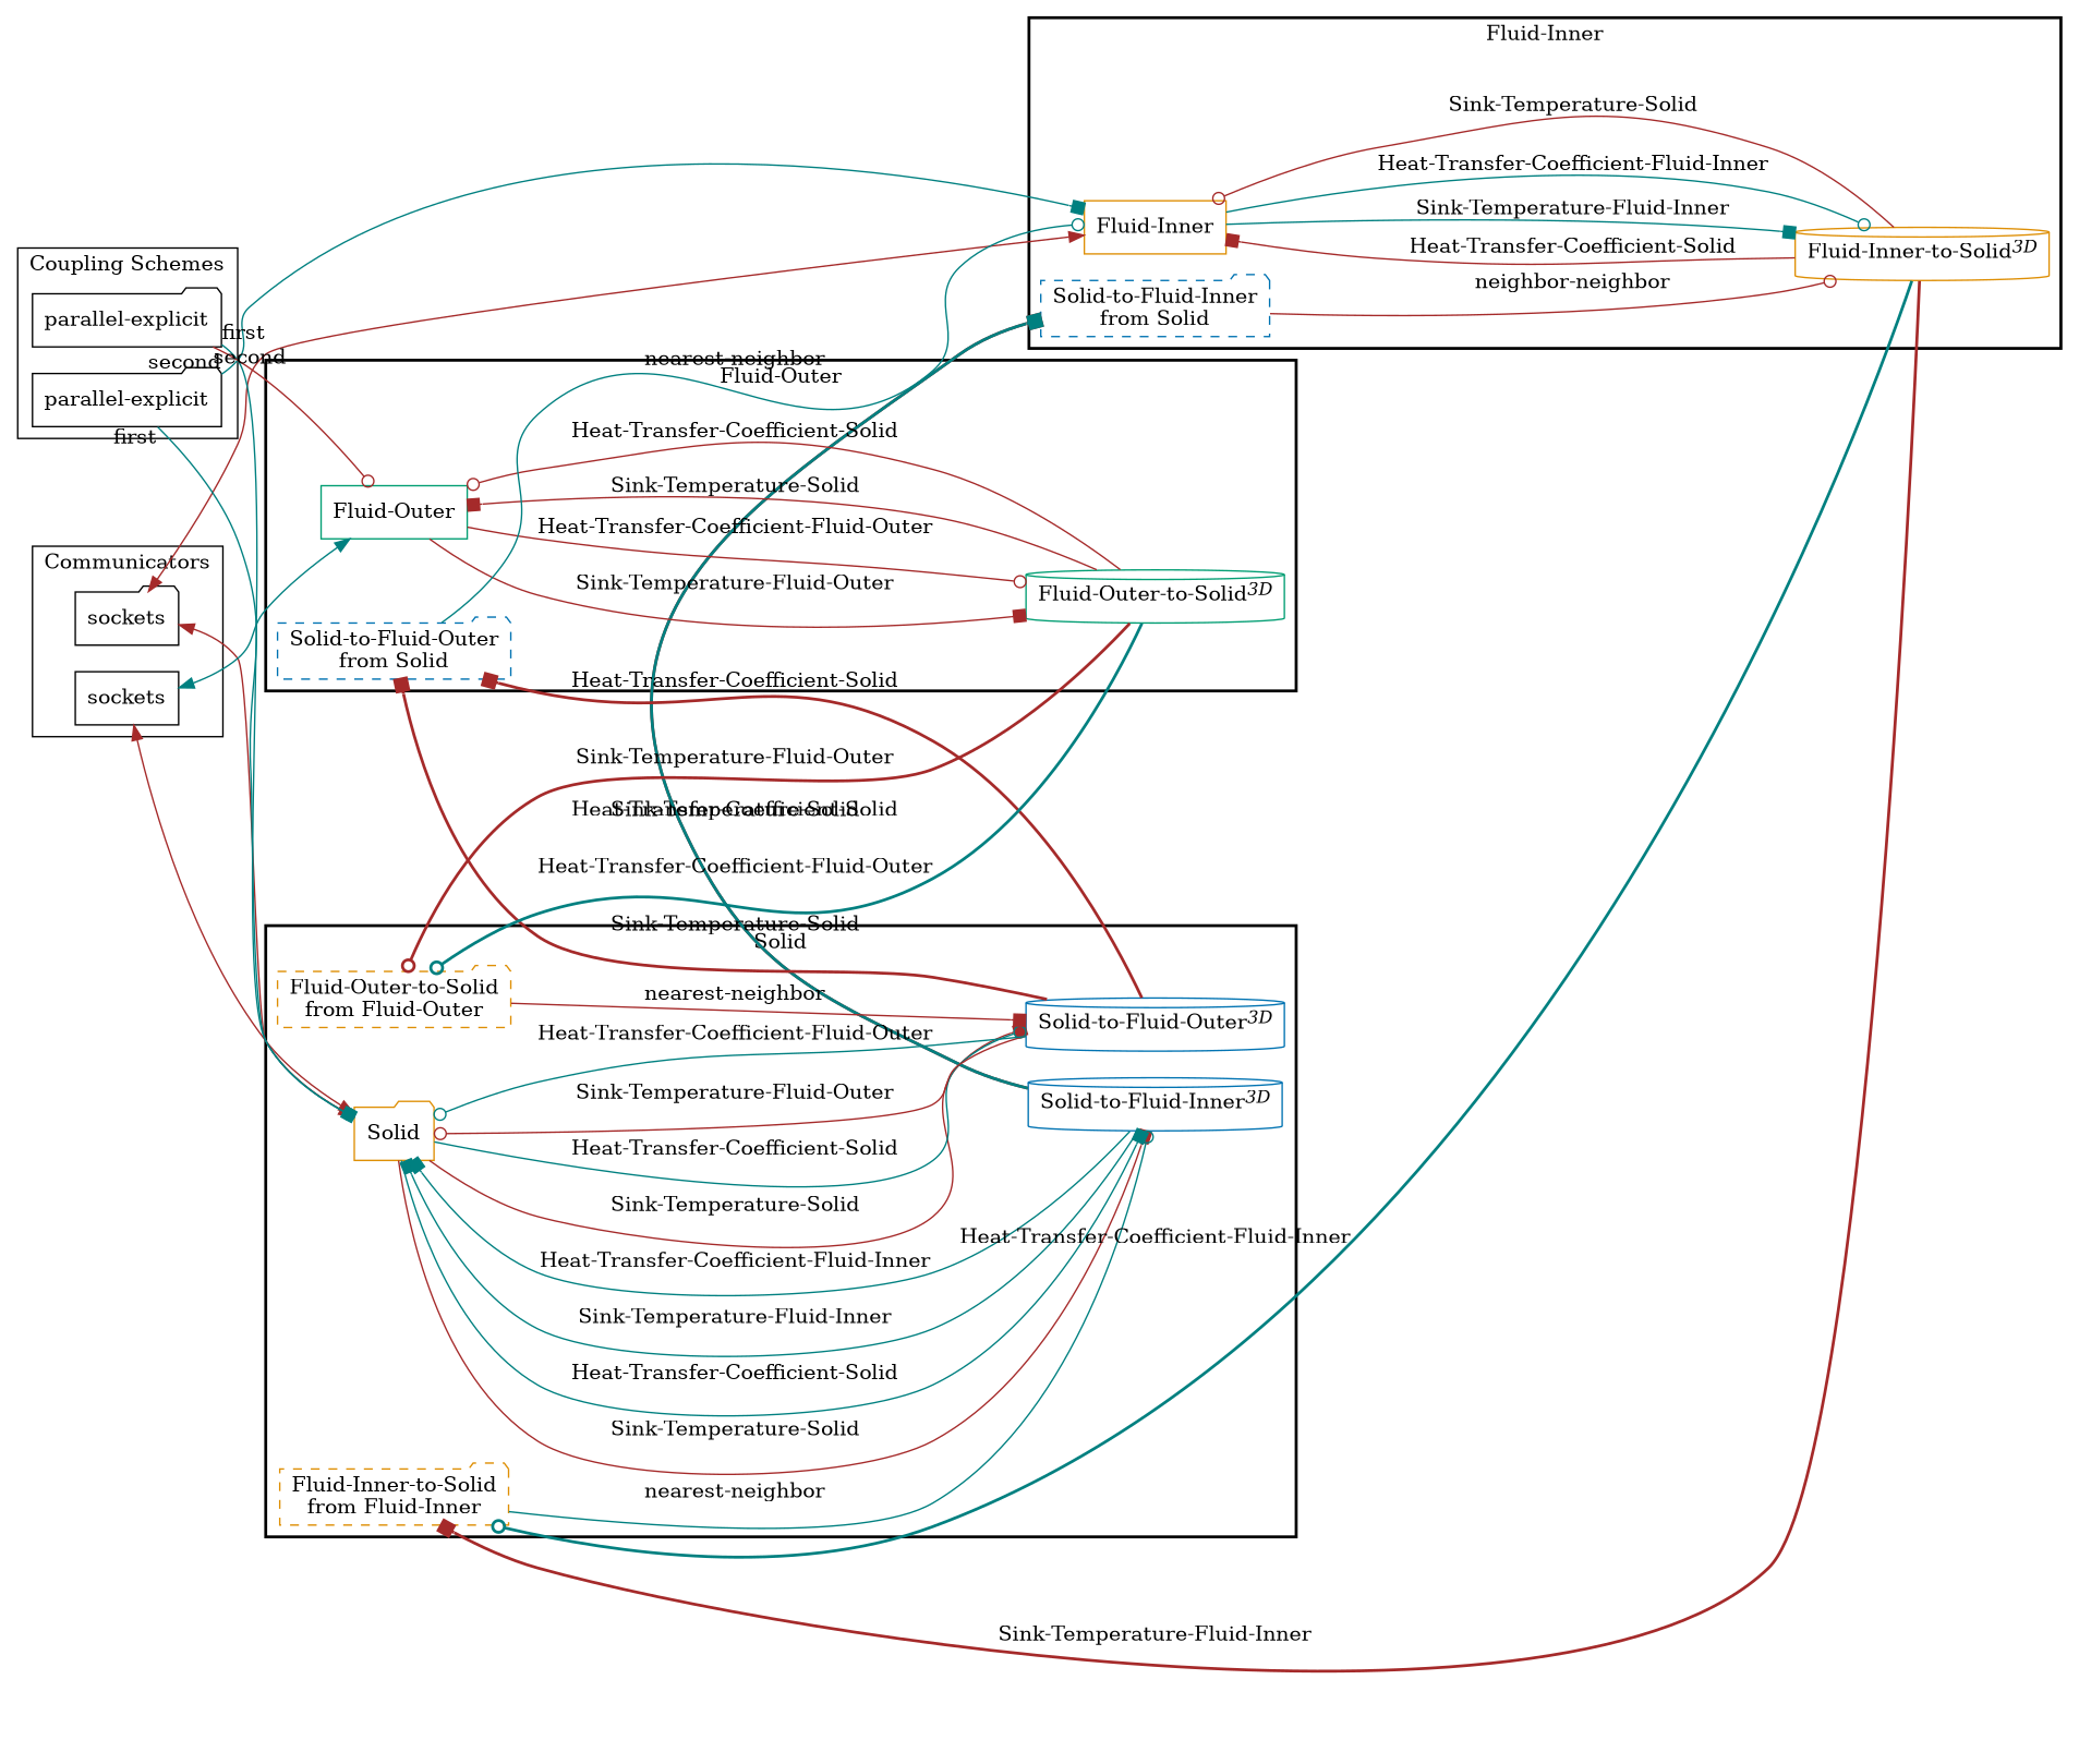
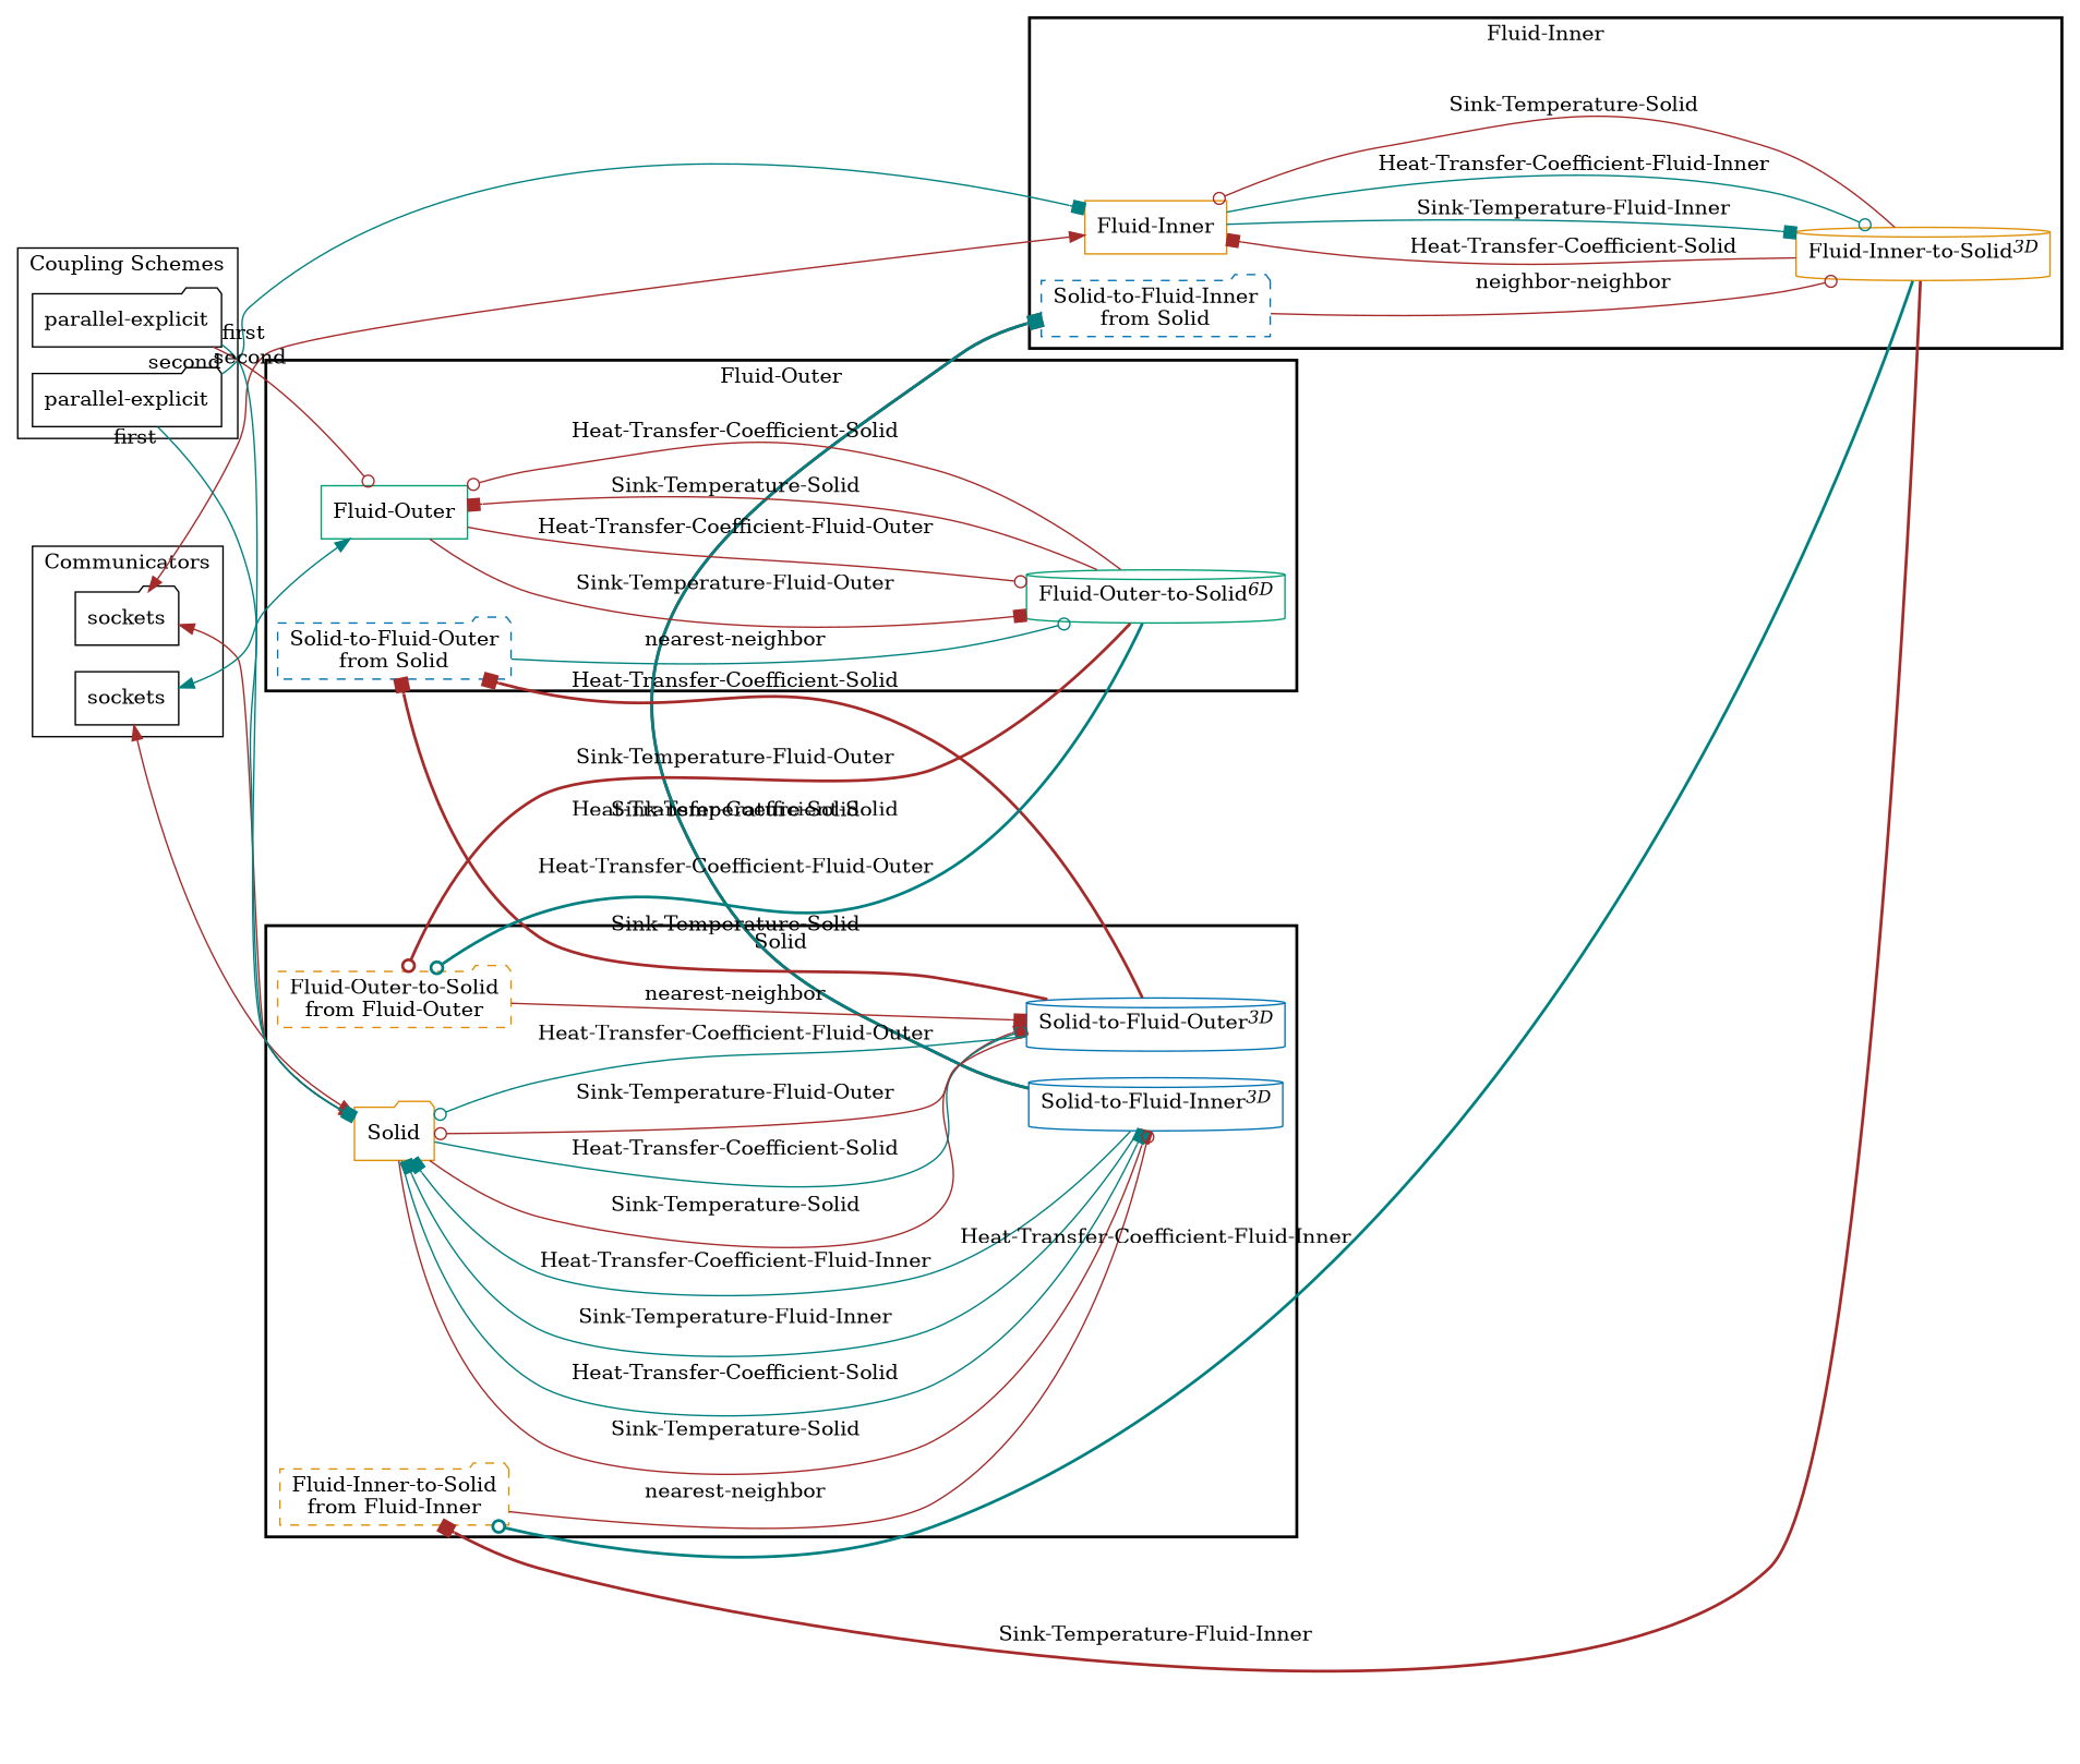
  digraph {
    compound=True
    rankdir=LR
    splines=true
    node [shape=folder color="#DE8F05"]
    edge [color=brown arrowhead=box]
    n1 [label=sockets color=""]
    n2 [label=sockets shape=box color=""]
    n3 [label="parallel-explicit" color=""]
    n4 [label="parallel-explicit" color=""]
    Solid
    n6 [color="#0173B2" label=<Solid-to-Fluid-Inner<SUP><I>3D</I></SUP>> shape=cylinder]
    n7 [color="#0173B2" label=<Solid-to-Fluid-Outer<SUP><I>3D</I></SUP>> shape=cylinder]
    n8 [label="Fluid-Inner-to-Solid\nfrom Fluid-Inner" style=dashed]
    n9 [label="Fluid-Outer-to-Solid\nfrom Fluid-Outer" style=dashed]
    "Fluid-Inner" [shape=box]
    n11 [label=<Fluid-Inner-to-Solid<SUP><I>3D</I></SUP>> shape=cylinder]
    n12 [color="#0173B2" label="Solid-to-Fluid-Inner\nfrom Solid" style=dashed]
    "Fluid-Outer" [color="#029E73" shape=box]
-   n14 [color="#029E73" label=<Fluid-Outer-to-Solid<SUP><I>3D</I></SUP>> shape=cylinder]
+   n14 [color="#029E73" label=<Fluid-Outer-to-Solid<SUP><I>6D</I></SUP>> shape=cylinder]
    n15 [color="#0173B2" label="Solid-to-Fluid-Outer\nfrom Solid" style=dashed]
    subgraph cluster_1 {
      label=Communicators
      n1
      n2
    }
    subgraph cluster_2 {
      label="Coupling Schemes"
      n3
      n4
    }
    subgraph cluster_3 {
      label=Solid
      style=bold
      Solid
      n6
      n7
      n8
      n9
    }
    subgraph cluster_4 {
      label="Fluid-Inner"
      style=bold
      "Fluid-Inner"
      n11
      n12
    }
    subgraph cluster_5 {
      label="Fluid-Outer"
      style=bold
      "Fluid-Outer"
      n14
      n15
    }
    n1 -> Solid [dir=both arrowhead=""]
    n1 -> "Fluid-Inner" [dir=both arrowhead=""]
    n2 -> Solid [dir=both arrowhead=""]
    n2 -> "Fluid-Outer" [color=teal dir=both arrowhead=""]
    n3 -> Solid [arrowhead=odot color=teal taillabel=first]
    n3 -> "Fluid-Inner" [color=teal taillabel=second]
    n4 -> Solid [color=teal taillabel=first]
    n4 -> "Fluid-Outer" [arrowhead=odot taillabel=second]
    Solid -> n6 [label="Sink-Temperature-Solid"]
    Solid -> n6 [color=teal label="Heat-Transfer-Coefficient-Solid"]
    Solid -> n7 [label="Sink-Temperature-Solid"]
    Solid -> n7 [arrowhead=odot color=teal label="Heat-Transfer-Coefficient-Solid"]
    n6 -> Solid [color=teal label="Sink-Temperature-Fluid-Inner"]
    n6 -> Solid [color=teal label="Heat-Transfer-Coefficient-Fluid-Inner"]
    n6 -> n12 [label="Sink-Temperature-Solid" style=bold]
    n6 -> n12 [color=teal label="Heat-Transfer-Coefficient-Solid" style=bold]
    n7 -> Solid [arrowhead=odot label="Sink-Temperature-Fluid-Outer"]
    n7 -> Solid [arrowhead=odot color=teal label="Heat-Transfer-Coefficient-Fluid-Outer"]
    n7 -> n15 [label="Sink-Temperature-Solid" style=bold]
    n7 -> n15 [label="Heat-Transfer-Coefficient-Solid" style=bold]
-   n8 -> n6 [arrowhead=odot color=teal label="nearest-neighbor"]
+   n8 -> n6 [arrowhead=odot label="nearest-neighbor"]
    n9 -> n7 [label="nearest-neighbor"]
    "Fluid-Inner" -> n11 [color=teal label="Sink-Temperature-Fluid-Inner"]
    "Fluid-Inner" -> n11 [arrowhead=odot color=teal label="Heat-Transfer-Coefficient-Fluid-Inner"]
    n11 -> n8 [label="Sink-Temperature-Fluid-Inner" style=bold]
    n11 -> n8 [arrowhead=odot color=teal label="Heat-Transfer-Coefficient-Fluid-Inner" style=bold]
    n11 -> "Fluid-Inner" [arrowhead=odot label="Sink-Temperature-Solid"]
    n11 -> "Fluid-Inner" [label="Heat-Transfer-Coefficient-Solid"]
    n12 -> n11 [arrowhead=odot label="neighbor-neighbor"]
    "Fluid-Outer" -> n14 [label="Sink-Temperature-Fluid-Outer"]
    "Fluid-Outer" -> n14 [arrowhead=odot label="Heat-Transfer-Coefficient-Fluid-Outer"]
    n14 -> n9 [arrowhead=odot label="Sink-Temperature-Fluid-Outer" style=bold]
    n14 -> n9 [arrowhead=odot color=teal label="Heat-Transfer-Coefficient-Fluid-Outer" style=bold]
    n14 -> "Fluid-Outer" [label="Sink-Temperature-Solid"]
    n14 -> "Fluid-Outer" [arrowhead=odot label="Heat-Transfer-Coefficient-Solid"]
-   n15 -> "Fluid-Inner" [arrowhead=odot color=teal label="nearest-neighbor"]
+   n15 -> n14 [arrowhead=odot color=teal label="nearest-neighbor"]
  }
